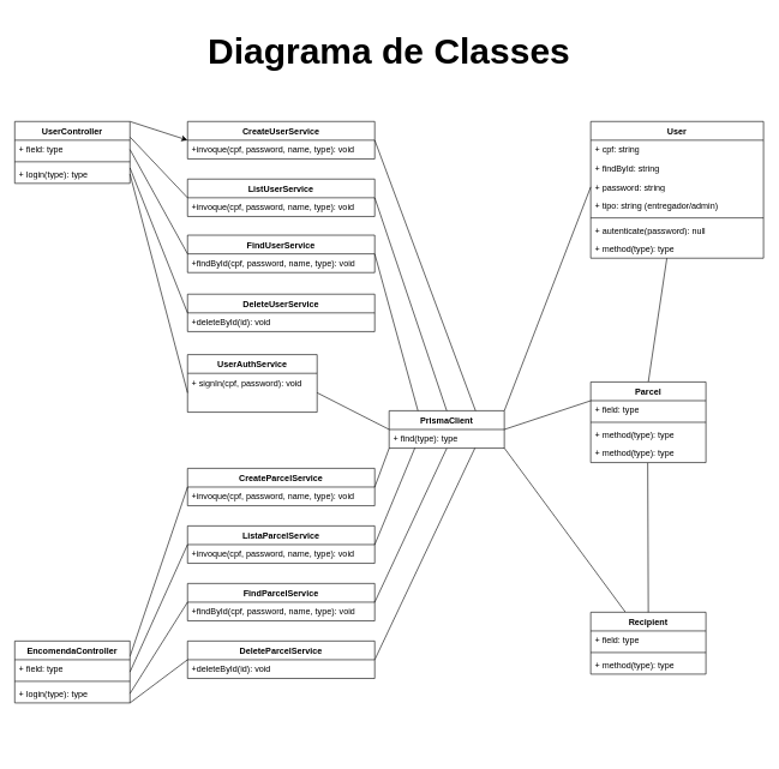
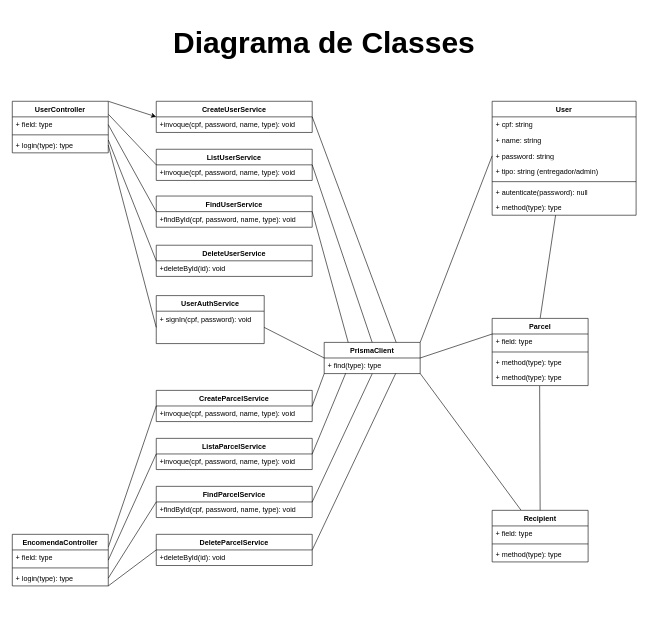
  <mxCell id="0" />
  <mxCell id="1" parent="0" />
  <mxCell id="2" style="edgeStyle=orthogonalEdgeStyle;rounded=0;orthogonalLoop=1;jettySize=auto;html=1;endArrow=none;endFill=0;" parent="1" edge="1"><mxGeometry relative="1" as="geometry"><mxPoint x="1060" y="1046" as="sourcePoint" /></mxGeometry></mxCell>
  <mxCell id="3" style="rounded=0;orthogonalLoop=1;jettySize=auto;html=1;exitX=1;exitY=0.25;exitDx=0;exitDy=0;entryX=0;entryY=0.5;entryDx=0;entryDy=0;endArrow=none;endFill=0;" parent="1" source="5" target="16" edge="1"><mxGeometry relative="1" as="geometry" /></mxCell>
  <mxCell id="4" style="rounded=0;orthogonalLoop=1;jettySize=auto;html=1;exitX=1;exitY=0.5;exitDx=0;exitDy=0;entryX=0;entryY=0.5;entryDx=0;entryDy=0;endArrow=none;endFill=0;" parent="1" source="5" target="14" edge="1"><mxGeometry relative="1" as="geometry"><mxPoint x="250" y="749.058" as="targetPoint" /></mxGeometry></mxCell>
  <mxCell id="5" value="EncomendaController" style="swimlane;fontStyle=1;align=center;verticalAlign=top;childLayout=stackLayout;horizontal=1;startSize=26;horizontalStack=0;resizeParent=1;resizeParentMax=0;resizeLast=0;collapsible=1;marginBottom=0;whiteSpace=wrap;html=1;" parent="1" vertex="1"><mxGeometry x="20" y="890" width="160" height="86" as="geometry" /></mxCell>
  <mxCell id="6" value="+ field: type" style="text;strokeColor=none;fillColor=none;align=left;verticalAlign=top;spacingLeft=4;spacingRight=4;overflow=hidden;rotatable=0;points=[[0,0.5],[1,0.5]];portConstraint=eastwest;whiteSpace=wrap;html=1;" parent="5" vertex="1"><mxGeometry y="26" width="160" height="26" as="geometry" /></mxCell>
  <mxCell id="7" value="" style="line;strokeWidth=1;fillColor=none;align=left;verticalAlign=middle;spacingTop=-1;spacingLeft=3;spacingRight=3;rotatable=0;labelPosition=right;points=[];portConstraint=eastwest;strokeColor=inherit;" parent="5" vertex="1"><mxGeometry y="52" width="160" height="8" as="geometry" /></mxCell>
  <mxCell id="8" value="+ login(type): type" style="text;strokeColor=none;fillColor=none;align=left;verticalAlign=top;spacingLeft=4;spacingRight=4;overflow=hidden;rotatable=0;points=[[0,0.5],[1,0.5]];portConstraint=eastwest;whiteSpace=wrap;html=1;" parent="5" vertex="1"><mxGeometry y="60" width="160" height="26" as="geometry" /></mxCell>
  <mxCell id="9" style="rounded=0;orthogonalLoop=1;jettySize=auto;html=1;exitX=1;exitY=0.5;exitDx=0;exitDy=0;entryX=0.745;entryY=0.994;entryDx=0;entryDy=0;entryPerimeter=0;endArrow=none;endFill=0;" parent="1" source="10" target="21" edge="1"><mxGeometry relative="1" as="geometry" /></mxCell>
  <mxCell id="10" value="DeleteParcelService" style="swimlane;fontStyle=1;align=center;verticalAlign=top;childLayout=stackLayout;horizontal=1;startSize=26;horizontalStack=0;resizeParent=1;resizeParentMax=0;resizeLast=0;collapsible=1;marginBottom=0;whiteSpace=wrap;html=1;" parent="1" vertex="1"><mxGeometry x="260" y="890" width="260" height="52" as="geometry" /></mxCell>
  <mxCell id="11" value="+deleteById(id): void" style="text;strokeColor=none;fillColor=none;align=left;verticalAlign=top;spacingLeft=4;spacingRight=4;overflow=hidden;rotatable=0;points=[[0,0.5],[1,0.5]];portConstraint=eastwest;whiteSpace=wrap;html=1;" parent="10" vertex="1"><mxGeometry y="26" width="260" height="26" as="geometry" /></mxCell>
  <mxCell id="12" value="FindParcelService" style="swimlane;fontStyle=1;align=center;verticalAlign=top;childLayout=stackLayout;horizontal=1;startSize=26;horizontalStack=0;resizeParent=1;resizeParentMax=0;resizeLast=0;collapsible=1;marginBottom=0;whiteSpace=wrap;html=1;" parent="1" vertex="1"><mxGeometry x="260" y="810" width="260" height="52" as="geometry" /></mxCell>
  <mxCell id="13" value="+findById(cpf, password, name, type): void" style="text;strokeColor=none;fillColor=none;align=left;verticalAlign=top;spacingLeft=4;spacingRight=4;overflow=hidden;rotatable=0;points=[[0,0.5],[1,0.5]];portConstraint=eastwest;whiteSpace=wrap;html=1;" parent="12" vertex="1"><mxGeometry y="26" width="260" height="26" as="geometry" /></mxCell>
  <mxCell id="14" value="ListaParcelService" style="swimlane;fontStyle=1;align=center;verticalAlign=top;childLayout=stackLayout;horizontal=1;startSize=26;horizontalStack=0;resizeParent=1;resizeParentMax=0;resizeLast=0;collapsible=1;marginBottom=0;whiteSpace=wrap;html=1;" parent="1" vertex="1"><mxGeometry x="260" y="730" width="260" height="52" as="geometry" /></mxCell>
  <mxCell id="15" value="+invoque(cpf, password, name, type): void" style="text;strokeColor=none;fillColor=none;align=left;verticalAlign=top;spacingLeft=4;spacingRight=4;overflow=hidden;rotatable=0;points=[[0,0.5],[1,0.5]];portConstraint=eastwest;whiteSpace=wrap;html=1;" parent="14" vertex="1"><mxGeometry y="26" width="260" height="26" as="geometry" /></mxCell>
  <mxCell id="16" value="CreateParcelService" style="swimlane;fontStyle=1;align=center;verticalAlign=top;childLayout=stackLayout;horizontal=1;startSize=26;horizontalStack=0;resizeParent=1;resizeParentMax=0;resizeLast=0;collapsible=1;marginBottom=0;whiteSpace=wrap;html=1;" parent="1" vertex="1"><mxGeometry x="260" y="650" width="260" height="52" as="geometry" /></mxCell>
  <mxCell id="17" value="+invoque(cpf, password, name, type): void" style="text;strokeColor=none;fillColor=none;align=left;verticalAlign=top;spacingLeft=4;spacingRight=4;overflow=hidden;rotatable=0;points=[[0,0.5],[1,0.5]];portConstraint=eastwest;whiteSpace=wrap;html=1;" parent="16" vertex="1"><mxGeometry y="26" width="260" height="26" as="geometry" /></mxCell>
  <mxCell id="18" style="rounded=0;orthogonalLoop=1;jettySize=auto;html=1;endArrow=none;endFill=0;exitX=0.999;exitY=0.984;exitDx=0;exitDy=0;exitPerimeter=0;" parent="1" source="21" target="61" edge="1"><mxGeometry relative="1" as="geometry" /></mxCell>
  <mxCell id="19" style="rounded=0;orthogonalLoop=1;jettySize=auto;html=1;exitX=1;exitY=0;exitDx=0;exitDy=0;entryX=0;entryY=0.5;entryDx=0;entryDy=0;endArrow=none;endFill=0;" parent="1" source="20" target="50" edge="1"><mxGeometry relative="1" as="geometry" /></mxCell>
  <mxCell id="20" value="PrismaClient" style="swimlane;fontStyle=1;align=center;verticalAlign=top;childLayout=stackLayout;horizontal=1;startSize=26;horizontalStack=0;resizeParent=1;resizeParentMax=0;resizeLast=0;collapsible=1;marginBottom=0;whiteSpace=wrap;html=1;" parent="1" vertex="1"><mxGeometry x="540" y="570" width="160" height="52" as="geometry" /></mxCell>
  <mxCell id="21" value="+ find(type): type" style="text;strokeColor=none;fillColor=none;align=left;verticalAlign=top;spacingLeft=4;spacingRight=4;overflow=hidden;rotatable=0;points=[[0,0.5],[1,0.5]];portConstraint=eastwest;whiteSpace=wrap;html=1;" parent="20" vertex="1"><mxGeometry y="26" width="160" height="26" as="geometry" /></mxCell>
  <mxCell id="22" style="rounded=0;orthogonalLoop=1;jettySize=auto;html=1;entryX=0;entryY=0.5;entryDx=0;entryDy=0;endArrow=none;endFill=0;exitX=1;exitY=1;exitDx=0;exitDy=0;" parent="1" source="5" target="10" edge="1"><mxGeometry relative="1" as="geometry"><mxPoint x="190" y="970" as="sourcePoint" /></mxGeometry></mxCell>
  <mxCell id="23" style="rounded=0;orthogonalLoop=1;jettySize=auto;html=1;exitX=1;exitY=0.5;exitDx=0;exitDy=0;entryX=0;entryY=0.5;entryDx=0;entryDy=0;endArrow=none;endFill=0;" parent="1" source="8" target="12" edge="1"><mxGeometry relative="1" as="geometry" /></mxCell>
  <mxCell id="24" value="DeleteUserService" style="swimlane;fontStyle=1;align=center;verticalAlign=top;childLayout=stackLayout;horizontal=1;startSize=26;horizontalStack=0;resizeParent=1;resizeParentMax=0;resizeLast=0;collapsible=1;marginBottom=0;whiteSpace=wrap;html=1;" parent="1" vertex="1"><mxGeometry x="260" y="408" width="260" height="52" as="geometry" /></mxCell>
  <mxCell id="25" value="+deleteById(id): void" style="text;strokeColor=none;fillColor=none;align=left;verticalAlign=top;spacingLeft=4;spacingRight=4;overflow=hidden;rotatable=0;points=[[0,0.5],[1,0.5]];portConstraint=eastwest;whiteSpace=wrap;html=1;" parent="24" vertex="1"><mxGeometry y="26" width="260" height="26" as="geometry" /></mxCell>
  <mxCell id="26" style="rounded=0;orthogonalLoop=1;jettySize=auto;html=1;exitX=1;exitY=0.5;exitDx=0;exitDy=0;entryX=0.25;entryY=0;entryDx=0;entryDy=0;endArrow=none;endFill=0;" parent="1" source="27" target="20" edge="1"><mxGeometry relative="1" as="geometry" /></mxCell>
  <mxCell id="27" value="FindUserService" style="swimlane;fontStyle=1;align=center;verticalAlign=top;childLayout=stackLayout;horizontal=1;startSize=26;horizontalStack=0;resizeParent=1;resizeParentMax=0;resizeLast=0;collapsible=1;marginBottom=0;whiteSpace=wrap;html=1;" parent="1" vertex="1"><mxGeometry x="260" y="326" width="260" height="52" as="geometry" /></mxCell>
  <mxCell id="28" value="+findById(cpf, password, name, type): void" style="text;strokeColor=none;fillColor=none;align=left;verticalAlign=top;spacingLeft=4;spacingRight=4;overflow=hidden;rotatable=0;points=[[0,0.5],[1,0.5]];portConstraint=eastwest;whiteSpace=wrap;html=1;" parent="27" vertex="1"><mxGeometry y="26" width="260" height="26" as="geometry" /></mxCell>
  <mxCell id="29" style="rounded=0;orthogonalLoop=1;jettySize=auto;html=1;exitX=1;exitY=0.5;exitDx=0;exitDy=0;entryX=0.5;entryY=0;entryDx=0;entryDy=0;endArrow=none;endFill=0;" parent="1" source="30" target="20" edge="1"><mxGeometry relative="1" as="geometry" /></mxCell>
  <mxCell id="30" value="ListUserService" style="swimlane;fontStyle=1;align=center;verticalAlign=top;childLayout=stackLayout;horizontal=1;startSize=26;horizontalStack=0;resizeParent=1;resizeParentMax=0;resizeLast=0;collapsible=1;marginBottom=0;whiteSpace=wrap;html=1;" parent="1" vertex="1"><mxGeometry x="260" y="248" width="260" height="52" as="geometry" /></mxCell>
  <mxCell id="31" value="+invoque(cpf, password, name, type): void" style="text;strokeColor=none;fillColor=none;align=left;verticalAlign=top;spacingLeft=4;spacingRight=4;overflow=hidden;rotatable=0;points=[[0,0.5],[1,0.5]];portConstraint=eastwest;whiteSpace=wrap;html=1;" parent="30" vertex="1"><mxGeometry y="26" width="260" height="26" as="geometry" /></mxCell>
  <mxCell id="32" style="rounded=0;orthogonalLoop=1;jettySize=auto;html=1;exitX=1;exitY=0.5;exitDx=0;exitDy=0;entryX=0.75;entryY=0;entryDx=0;entryDy=0;endArrow=none;endFill=0;" parent="1" source="33" target="20" edge="1"><mxGeometry relative="1" as="geometry" /></mxCell>
  <mxCell id="33" value="CreateUserService" style="swimlane;fontStyle=1;align=center;verticalAlign=top;childLayout=stackLayout;horizontal=1;startSize=26;horizontalStack=0;resizeParent=1;resizeParentMax=0;resizeLast=0;collapsible=1;marginBottom=0;whiteSpace=wrap;html=1;" parent="1" vertex="1"><mxGeometry x="260" y="168" width="260" height="52" as="geometry" /></mxCell>
  <mxCell id="34" value="+invoque(cpf, password, name, type): void" style="text;strokeColor=none;fillColor=none;align=left;verticalAlign=top;spacingLeft=4;spacingRight=4;overflow=hidden;rotatable=0;points=[[0,0.5],[1,0.5]];portConstraint=eastwest;whiteSpace=wrap;html=1;" parent="33" vertex="1"><mxGeometry y="26" width="260" height="26" as="geometry" /></mxCell>
  <mxCell id="35" value="UserAuthService" style="swimlane;fontStyle=1;align=center;verticalAlign=top;childLayout=stackLayout;horizontal=1;startSize=26;horizontalStack=0;resizeParent=1;resizeParentMax=0;resizeLast=0;collapsible=1;marginBottom=0;whiteSpace=wrap;html=1;" parent="1" vertex="1"><mxGeometry x="260" y="492" width="180" height="80" as="geometry" /></mxCell>
  <mxCell id="36" value="+ signIn(cpf, password): void" style="text;strokeColor=none;fillColor=none;align=left;verticalAlign=top;spacingLeft=4;spacingRight=4;overflow=hidden;rotatable=0;points=[[0,0.5],[1,0.5]];portConstraint=eastwest;whiteSpace=wrap;html=1;" parent="35" vertex="1"><mxGeometry y="26" width="180" height="54" as="geometry" /></mxCell>
  <mxCell id="37" style="rounded=0;orthogonalLoop=1;jettySize=auto;html=1;exitX=1;exitY=0;exitDx=0;exitDy=0;entryX=0;entryY=0.5;entryDx=0;entryDy=0;" parent="1" source="40" target="33" edge="1"><mxGeometry relative="1" as="geometry" /></mxCell>
  <mxCell id="38" style="rounded=0;orthogonalLoop=1;jettySize=auto;html=1;exitX=1;exitY=0.25;exitDx=0;exitDy=0;entryX=0;entryY=0.5;entryDx=0;entryDy=0;endArrow=none;endFill=0;" parent="1" source="40" target="30" edge="1"><mxGeometry relative="1" as="geometry" /></mxCell>
  <mxCell id="39" style="rounded=0;orthogonalLoop=1;jettySize=auto;html=1;exitX=1;exitY=0.75;exitDx=0;exitDy=0;entryX=0;entryY=0.5;entryDx=0;entryDy=0;endArrow=none;endFill=0;" parent="1" source="40" target="24" edge="1"><mxGeometry relative="1" as="geometry" /></mxCell>
  <mxCell id="40" value="UserController" style="swimlane;fontStyle=1;align=center;verticalAlign=top;childLayout=stackLayout;horizontal=1;startSize=26;horizontalStack=0;resizeParent=1;resizeParentMax=0;resizeLast=0;collapsible=1;marginBottom=0;whiteSpace=wrap;html=1;" parent="1" vertex="1"><mxGeometry x="20" y="168" width="160" height="86" as="geometry" /></mxCell>
  <mxCell id="41" value="+ field: type" style="text;strokeColor=none;fillColor=none;align=left;verticalAlign=top;spacingLeft=4;spacingRight=4;overflow=hidden;rotatable=0;points=[[0,0.5],[1,0.5]];portConstraint=eastwest;whiteSpace=wrap;html=1;" parent="40" vertex="1"><mxGeometry y="26" width="160" height="26" as="geometry" /></mxCell>
  <mxCell id="42" value="" style="line;strokeWidth=1;fillColor=none;align=left;verticalAlign=middle;spacingTop=-1;spacingLeft=3;spacingRight=3;rotatable=0;labelPosition=right;points=[];portConstraint=eastwest;strokeColor=inherit;" parent="40" vertex="1"><mxGeometry y="52" width="160" height="8" as="geometry" /></mxCell>
  <mxCell id="43" value="+ login(type): type" style="text;strokeColor=none;fillColor=none;align=left;verticalAlign=top;spacingLeft=4;spacingRight=4;overflow=hidden;rotatable=0;points=[[0,0.5],[1,0.5]];portConstraint=eastwest;whiteSpace=wrap;html=1;" parent="40" vertex="1"><mxGeometry y="60" width="160" height="26" as="geometry" /></mxCell>
  <mxCell id="44" style="rounded=0;orthogonalLoop=1;jettySize=auto;html=1;exitX=1;exitY=0.5;exitDx=0;exitDy=0;entryX=0;entryY=0.5;entryDx=0;entryDy=0;endArrow=none;endFill=0;" parent="1" source="41" target="27" edge="1"><mxGeometry relative="1" as="geometry" /></mxCell>
  <mxCell id="45" style="rounded=0;orthogonalLoop=1;jettySize=auto;html=1;exitX=1;exitY=0.5;exitDx=0;exitDy=0;entryX=0;entryY=0.5;entryDx=0;entryDy=0;endArrow=none;endFill=0;" parent="1" source="43" target="36" edge="1"><mxGeometry relative="1" as="geometry" /></mxCell>
  <mxCell id="46" style="rounded=0;orthogonalLoop=1;jettySize=auto;html=1;exitX=1;exitY=0.5;exitDx=0;exitDy=0;entryX=0;entryY=0.5;entryDx=0;entryDy=0;endArrow=none;endFill=0;" parent="1" source="36" target="20" edge="1"><mxGeometry relative="1" as="geometry" /></mxCell>
  <mxCell id="47" value="User" style="swimlane;fontStyle=1;align=center;verticalAlign=top;childLayout=stackLayout;horizontal=1;startSize=26;horizontalStack=0;resizeParent=1;resizeParentMax=0;resizeLast=0;collapsible=1;marginBottom=0;whiteSpace=wrap;html=1;" parent="1" vertex="1"><mxGeometry x="820" y="168" width="240" height="190" as="geometry" /></mxCell>
  <mxCell id="48" value="+ cpf: string" style="text;strokeColor=none;fillColor=none;align=left;verticalAlign=top;spacingLeft=4;spacingRight=4;overflow=hidden;rotatable=0;points=[[0,0.5],[1,0.5]];portConstraint=eastwest;whiteSpace=wrap;html=1;" parent="47" vertex="1"><mxGeometry y="26" width="240" height="26" as="geometry" /></mxCell>
- <mxCell id="49" value="+ findById: string" style="text;strokeColor=none;fillColor=none;align=left;verticalAlign=top;spacingLeft=4;spacingRight=4;overflow=hidden;rotatable=0;points=[[0,0.5],[1,0.5]];portConstraint=eastwest;whiteSpace=wrap;html=1;" parent="47" vertex="1"><mxGeometry y="52" width="240" height="26" as="geometry" /></mxCell>
+ <mxCell id="49" value="+ name: string" style="text;strokeColor=none;fillColor=none;align=left;verticalAlign=top;spacingLeft=4;spacingRight=4;overflow=hidden;rotatable=0;points=[[0,0.5],[1,0.5]];portConstraint=eastwest;whiteSpace=wrap;html=1;" parent="47" vertex="1"><mxGeometry y="52" width="240" height="26" as="geometry" /></mxCell>
  <mxCell id="50" value="+ password: string" style="text;strokeColor=none;fillColor=none;align=left;verticalAlign=top;spacingLeft=4;spacingRight=4;overflow=hidden;rotatable=0;points=[[0,0.5],[1,0.5]];portConstraint=eastwest;whiteSpace=wrap;html=1;" parent="47" vertex="1"><mxGeometry y="78" width="240" height="26" as="geometry" /></mxCell>
  <mxCell id="51" value="+ tipo: string (entregador/admin)" style="text;strokeColor=none;fillColor=none;align=left;verticalAlign=top;spacingLeft=4;spacingRight=4;overflow=hidden;rotatable=0;points=[[0,0.5],[1,0.5]];portConstraint=eastwest;whiteSpace=wrap;html=1;" parent="47" vertex="1"><mxGeometry y="104" width="240" height="26" as="geometry" /></mxCell>
  <mxCell id="52" value="" style="line;strokeWidth=1;fillColor=none;align=left;verticalAlign=middle;spacingTop=-1;spacingLeft=3;spacingRight=3;rotatable=0;labelPosition=right;points=[];portConstraint=eastwest;strokeColor=inherit;" parent="47" vertex="1"><mxGeometry y="130" width="240" height="8" as="geometry" /></mxCell>
  <mxCell id="53" value="+ autenticate(password): null" style="text;strokeColor=none;fillColor=none;align=left;verticalAlign=top;spacingLeft=4;spacingRight=4;overflow=hidden;rotatable=0;points=[[0,0.5],[1,0.5]];portConstraint=eastwest;whiteSpace=wrap;html=1;" parent="47" vertex="1"><mxGeometry y="138" width="240" height="26" as="geometry" /></mxCell>
  <mxCell id="54" value="+ method(type): type" style="text;strokeColor=none;fillColor=none;align=left;verticalAlign=top;spacingLeft=4;spacingRight=4;overflow=hidden;rotatable=0;points=[[0,0.5],[1,0.5]];portConstraint=eastwest;whiteSpace=wrap;html=1;" parent="47" vertex="1"><mxGeometry y="164" width="240" height="26" as="geometry" /></mxCell>
  <mxCell id="55" style="rounded=0;orthogonalLoop=1;jettySize=auto;html=1;exitX=0.5;exitY=0;exitDx=0;exitDy=0;endArrow=none;endFill=0;" parent="1" source="56" target="47" edge="1"><mxGeometry relative="1" as="geometry" /></mxCell>
  <mxCell id="56" value="Parcel" style="swimlane;fontStyle=1;align=center;verticalAlign=top;childLayout=stackLayout;horizontal=1;startSize=26;horizontalStack=0;resizeParent=1;resizeParentMax=0;resizeLast=0;collapsible=1;marginBottom=0;whiteSpace=wrap;html=1;" parent="1" vertex="1"><mxGeometry x="820" y="530" width="160" height="112" as="geometry" /></mxCell>
  <mxCell id="57" value="+ field: type" style="text;strokeColor=none;fillColor=none;align=left;verticalAlign=top;spacingLeft=4;spacingRight=4;overflow=hidden;rotatable=0;points=[[0,0.5],[1,0.5]];portConstraint=eastwest;whiteSpace=wrap;html=1;" parent="56" vertex="1"><mxGeometry y="26" width="160" height="26" as="geometry" /></mxCell>
  <mxCell id="58" value="" style="line;strokeWidth=1;fillColor=none;align=left;verticalAlign=middle;spacingTop=-1;spacingLeft=3;spacingRight=3;rotatable=0;labelPosition=right;points=[];portConstraint=eastwest;strokeColor=inherit;" parent="56" vertex="1"><mxGeometry y="52" width="160" height="8" as="geometry" /></mxCell>
  <mxCell id="59" value="+ method(type): type" style="text;strokeColor=none;fillColor=none;align=left;verticalAlign=top;spacingLeft=4;spacingRight=4;overflow=hidden;rotatable=0;points=[[0,0.5],[1,0.5]];portConstraint=eastwest;whiteSpace=wrap;html=1;" parent="56" vertex="1"><mxGeometry y="60" width="160" height="26" as="geometry" /></mxCell>
  <mxCell id="60" value="+ method(type): type" style="text;strokeColor=none;fillColor=none;align=left;verticalAlign=top;spacingLeft=4;spacingRight=4;overflow=hidden;rotatable=0;points=[[0,0.5],[1,0.5]];portConstraint=eastwest;whiteSpace=wrap;html=1;" parent="56" vertex="1"><mxGeometry y="86" width="160" height="26" as="geometry" /></mxCell>
  <mxCell id="61" value="Recipient" style="swimlane;fontStyle=1;align=center;verticalAlign=top;childLayout=stackLayout;horizontal=1;startSize=26;horizontalStack=0;resizeParent=1;resizeParentMax=0;resizeLast=0;collapsible=1;marginBottom=0;whiteSpace=wrap;html=1;" parent="1" vertex="1"><mxGeometry x="820" y="850" width="160" height="86" as="geometry" /></mxCell>
  <mxCell id="62" value="+ field: type" style="text;strokeColor=none;fillColor=none;align=left;verticalAlign=top;spacingLeft=4;spacingRight=4;overflow=hidden;rotatable=0;points=[[0,0.5],[1,0.5]];portConstraint=eastwest;whiteSpace=wrap;html=1;" parent="61" vertex="1"><mxGeometry y="26" width="160" height="26" as="geometry" /></mxCell>
  <mxCell id="63" value="" style="line;strokeWidth=1;fillColor=none;align=left;verticalAlign=middle;spacingTop=-1;spacingLeft=3;spacingRight=3;rotatable=0;labelPosition=right;points=[];portConstraint=eastwest;strokeColor=inherit;" parent="61" vertex="1"><mxGeometry y="52" width="160" height="8" as="geometry" /></mxCell>
  <mxCell id="64" value="+ method(type): type" style="text;strokeColor=none;fillColor=none;align=left;verticalAlign=top;spacingLeft=4;spacingRight=4;overflow=hidden;rotatable=0;points=[[0,0.5],[1,0.5]];portConstraint=eastwest;whiteSpace=wrap;html=1;" parent="61" vertex="1"><mxGeometry y="60" width="160" height="26" as="geometry" /></mxCell>
  <mxCell id="65" style="rounded=0;orthogonalLoop=1;jettySize=auto;html=1;exitX=1;exitY=0.5;exitDx=0;exitDy=0;entryX=0.001;entryY=0.001;entryDx=0;entryDy=0;entryPerimeter=0;endArrow=none;endFill=0;" parent="1" source="20" target="57" edge="1"><mxGeometry relative="1" as="geometry" /></mxCell>
  <mxCell id="66" style="rounded=0;orthogonalLoop=1;jettySize=auto;html=1;exitX=1;exitY=0.5;exitDx=0;exitDy=0;entryX=0.001;entryY=0.991;entryDx=0;entryDy=0;entryPerimeter=0;endArrow=none;endFill=0;" parent="1" source="16" target="21" edge="1"><mxGeometry relative="1" as="geometry" /></mxCell>
  <mxCell id="67" style="rounded=0;orthogonalLoop=1;jettySize=auto;html=1;exitX=1;exitY=0.5;exitDx=0;exitDy=0;entryX=0.224;entryY=0.98;entryDx=0;entryDy=0;entryPerimeter=0;endArrow=none;endFill=0;" parent="1" source="14" target="21" edge="1"><mxGeometry relative="1" as="geometry" /></mxCell>
  <mxCell id="68" style="rounded=0;orthogonalLoop=1;jettySize=auto;html=1;exitX=1;exitY=0.5;exitDx=0;exitDy=0;entryX=0.5;entryY=1.012;entryDx=0;entryDy=0;entryPerimeter=0;endArrow=none;endFill=0;" parent="1" source="12" target="21" edge="1"><mxGeometry relative="1" as="geometry" /></mxCell>
  <mxCell id="69" style="rounded=0;orthogonalLoop=1;jettySize=auto;html=1;exitX=0.5;exitY=0;exitDx=0;exitDy=0;entryX=0.495;entryY=1.023;entryDx=0;entryDy=0;entryPerimeter=0;endArrow=none;endFill=0;" parent="1" source="61" target="60" edge="1"><mxGeometry relative="1" as="geometry" /></mxCell>
  <mxCell id="70" value="&lt;b&gt;&lt;font style=&quot;font-size: 50px;&quot;&gt;Diagrama de Classes&lt;/font&gt;&lt;/b&gt;" style="text;html=1;align=center;verticalAlign=middle;whiteSpace=wrap;rounded=0;" vertex="1" parent="1"><mxGeometry x="20" y="20" width="1040" height="100" as="geometry" /></mxCell>
